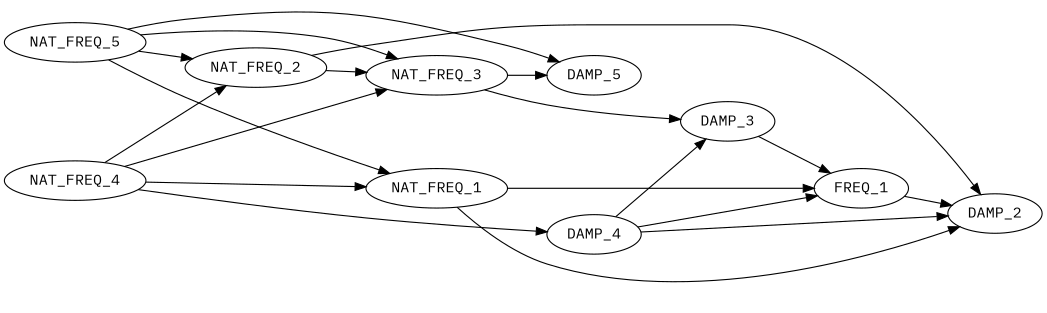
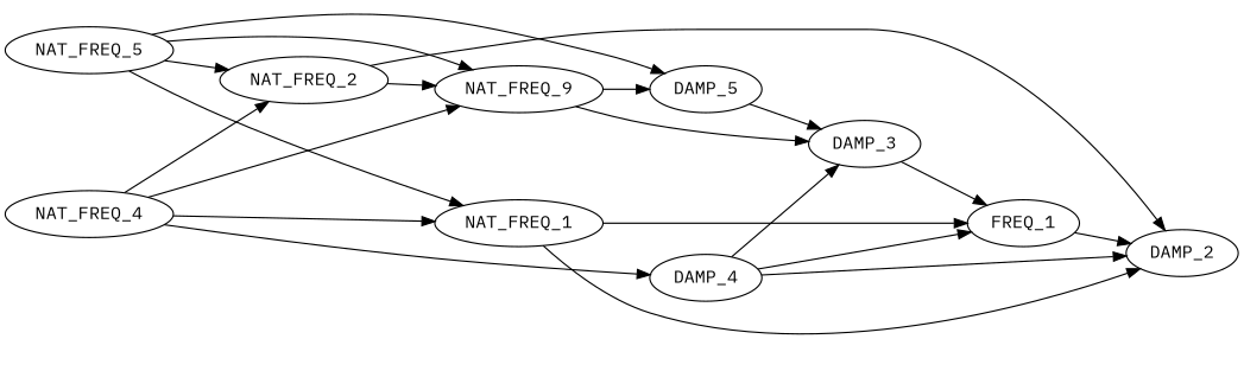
  strict digraph {
    fontname="IBM Plex Mono"
    rankdir=LR
    node [fontname="IBM Plex Mono"]
    edge [fontname="IBM Plex Mono"]
    n1 [label=FREQ_1]
    NAT_FREQ_1
    DAMP_2
    NAT_FREQ_2
-   NAT_FREQ_3
+   NAT_FREQ_3 [label=NAT_FREQ_9]
    DAMP_3
    DAMP_5
    NAT_FREQ_4
    DAMP_4
    NAT_FREQ_5
    n1 -> DAMP_2
    NAT_FREQ_1 -> n1
    NAT_FREQ_1 -> DAMP_2
    NAT_FREQ_2 -> DAMP_2
    NAT_FREQ_2 -> NAT_FREQ_3
    NAT_FREQ_3 -> DAMP_3
    NAT_FREQ_3 -> DAMP_5
    DAMP_3 -> n1
+   DAMP_5 -> DAMP_3
    NAT_FREQ_4 -> NAT_FREQ_1
    NAT_FREQ_4 -> NAT_FREQ_2
    NAT_FREQ_4 -> NAT_FREQ_3
    NAT_FREQ_4 -> DAMP_4
    DAMP_4 -> n1
    DAMP_4 -> DAMP_2
    DAMP_4 -> DAMP_3
    NAT_FREQ_5 -> NAT_FREQ_1
    NAT_FREQ_5 -> NAT_FREQ_2
    NAT_FREQ_5 -> NAT_FREQ_3
    NAT_FREQ_5 -> DAMP_5
  }
